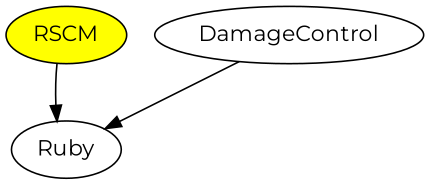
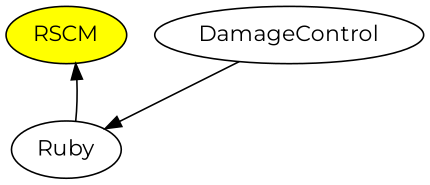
  digraph {
    fontname=Montserrat
    node [fillcolor=white fontname=Montserrat style=filled]
    edge [fontname=Montserrat]
    RSCM [fillcolor=yellow]
    Ruby
    DamageControl
-   RSCM -> Ruby
+   Ruby -> RSCM
    DamageControl -> Ruby
  }
